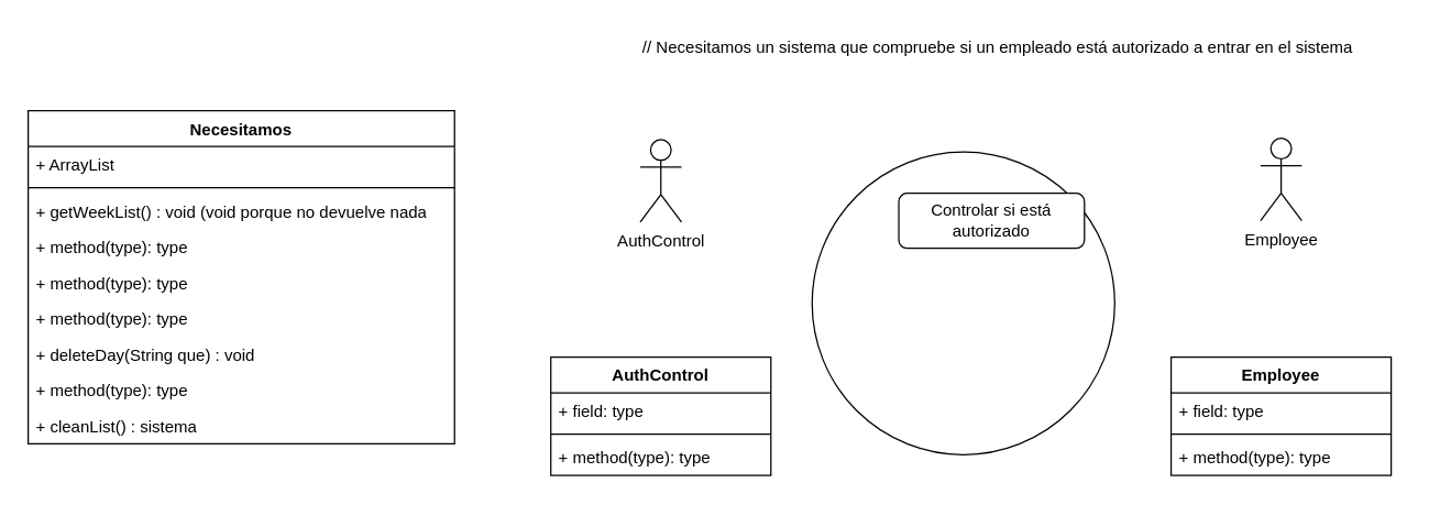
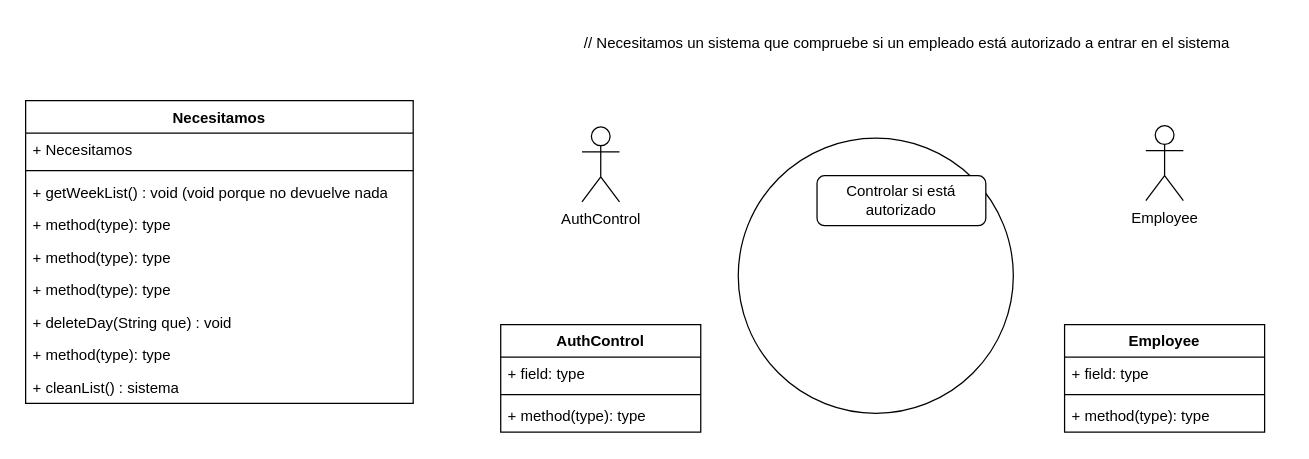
  <mxCell id="0" />
  <mxCell id="1" parent="0" />
  <mxCell id="2" value="Necesitamos" style="swimlane;fontStyle=1;align=center;verticalAlign=top;childLayout=stackLayout;horizontal=1;startSize=26;horizontalStack=0;resizeParent=1;resizeParentMax=0;resizeLast=0;collapsible=1;marginBottom=0;whiteSpace=wrap;html=1;" vertex="1" parent="1"><mxGeometry x="20" y="80" width="310" height="242" as="geometry" /></mxCell>
- <mxCell id="3" value="+ ArrayList" style="text;strokeColor=none;fillColor=none;align=left;verticalAlign=top;spacingLeft=4;spacingRight=4;overflow=hidden;rotatable=0;points=[[0,0.5],[1,0.5]];portConstraint=eastwest;whiteSpace=wrap;html=1;" vertex="1" parent="2"><mxGeometry y="26" width="310" height="26" as="geometry" /></mxCell>
+ <mxCell id="3" value="+ Necesitamos" style="text;strokeColor=none;fillColor=none;align=left;verticalAlign=top;spacingLeft=4;spacingRight=4;overflow=hidden;rotatable=0;points=[[0,0.5],[1,0.5]];portConstraint=eastwest;whiteSpace=wrap;html=1;" vertex="1" parent="2"><mxGeometry y="26" width="310" height="26" as="geometry" /></mxCell>
  <mxCell id="4" value="" style="line;strokeWidth=1;fillColor=none;align=left;verticalAlign=middle;spacingTop=-1;spacingLeft=3;spacingRight=3;rotatable=0;labelPosition=right;points=[];portConstraint=eastwest;strokeColor=inherit;" vertex="1" parent="2"><mxGeometry y="52" width="310" height="8" as="geometry" /></mxCell>
  <mxCell id="5" value="+ getWeekList() : void (void porque no devuelve nada" style="text;strokeColor=none;fillColor=none;align=left;verticalAlign=top;spacingLeft=4;spacingRight=4;overflow=hidden;rotatable=0;points=[[0,0.5],[1,0.5]];portConstraint=eastwest;whiteSpace=wrap;html=1;" vertex="1" parent="2"><mxGeometry y="60" width="310" height="26" as="geometry" /></mxCell>
  <mxCell id="6" value="+ method(type): type" style="text;strokeColor=none;fillColor=none;align=left;verticalAlign=top;spacingLeft=4;spacingRight=4;overflow=hidden;rotatable=0;points=[[0,0.5],[1,0.5]];portConstraint=eastwest;whiteSpace=wrap;html=1;" vertex="1" parent="2"><mxGeometry y="86" width="310" height="26" as="geometry" /></mxCell>
  <mxCell id="7" value="+ method(type): type" style="text;strokeColor=none;fillColor=none;align=left;verticalAlign=top;spacingLeft=4;spacingRight=4;overflow=hidden;rotatable=0;points=[[0,0.5],[1,0.5]];portConstraint=eastwest;whiteSpace=wrap;html=1;" vertex="1" parent="2"><mxGeometry y="112" width="310" height="26" as="geometry" /></mxCell>
  <mxCell id="8" value="+ method(type): type" style="text;strokeColor=none;fillColor=none;align=left;verticalAlign=top;spacingLeft=4;spacingRight=4;overflow=hidden;rotatable=0;points=[[0,0.5],[1,0.5]];portConstraint=eastwest;whiteSpace=wrap;html=1;" vertex="1" parent="2"><mxGeometry y="138" width="310" height="26" as="geometry" /></mxCell>
  <mxCell id="9" value="+ deleteDay(String que) : void" style="text;strokeColor=none;fillColor=none;align=left;verticalAlign=top;spacingLeft=4;spacingRight=4;overflow=hidden;rotatable=0;points=[[0,0.5],[1,0.5]];portConstraint=eastwest;whiteSpace=wrap;html=1;" vertex="1" parent="2"><mxGeometry y="164" width="310" height="26" as="geometry" /></mxCell>
  <mxCell id="10" value="+ method(type): type" style="text;strokeColor=none;fillColor=none;align=left;verticalAlign=top;spacingLeft=4;spacingRight=4;overflow=hidden;rotatable=0;points=[[0,0.5],[1,0.5]];portConstraint=eastwest;whiteSpace=wrap;html=1;" vertex="1" parent="2"><mxGeometry y="190" width="310" height="26" as="geometry" /></mxCell>
  <mxCell id="11" value="+ cleanList() : sistema" style="text;strokeColor=none;fillColor=none;align=left;verticalAlign=top;spacingLeft=4;spacingRight=4;overflow=hidden;rotatable=0;points=[[0,0.5],[1,0.5]];portConstraint=eastwest;whiteSpace=wrap;html=1;" vertex="1" parent="2"><mxGeometry y="216" width="310" height="26" as="geometry" /></mxCell>
  <mxCell id="12" value="Employee" style="swimlane;fontStyle=1;align=center;verticalAlign=top;childLayout=stackLayout;horizontal=1;startSize=26;horizontalStack=0;resizeParent=1;resizeParentMax=0;resizeLast=0;collapsible=1;marginBottom=0;whiteSpace=wrap;html=1;" vertex="1" parent="1"><mxGeometry x="851" y="259" width="160" height="86" as="geometry" /></mxCell>
  <mxCell id="13" value="+ field: type" style="text;strokeColor=none;fillColor=none;align=left;verticalAlign=top;spacingLeft=4;spacingRight=4;overflow=hidden;rotatable=0;points=[[0,0.5],[1,0.5]];portConstraint=eastwest;whiteSpace=wrap;html=1;" vertex="1" parent="12"><mxGeometry y="26" width="160" height="26" as="geometry" /></mxCell>
  <mxCell id="14" value="" style="line;strokeWidth=1;fillColor=none;align=left;verticalAlign=middle;spacingTop=-1;spacingLeft=3;spacingRight=3;rotatable=0;labelPosition=right;points=[];portConstraint=eastwest;strokeColor=inherit;" vertex="1" parent="12"><mxGeometry y="52" width="160" height="8" as="geometry" /></mxCell>
  <mxCell id="15" value="+ method(type): type" style="text;strokeColor=none;fillColor=none;align=left;verticalAlign=top;spacingLeft=4;spacingRight=4;overflow=hidden;rotatable=0;points=[[0,0.5],[1,0.5]];portConstraint=eastwest;whiteSpace=wrap;html=1;" vertex="1" parent="12"><mxGeometry y="60" width="160" height="26" as="geometry" /></mxCell>
  <mxCell id="16" value="AuthControl" style="swimlane;fontStyle=1;align=center;verticalAlign=top;childLayout=stackLayout;horizontal=1;startSize=26;horizontalStack=0;resizeParent=1;resizeParentMax=0;resizeLast=0;collapsible=1;marginBottom=0;whiteSpace=wrap;html=1;" vertex="1" parent="1"><mxGeometry x="400" y="259" width="160" height="86" as="geometry" /></mxCell>
  <mxCell id="17" value="+ field: type" style="text;strokeColor=none;fillColor=none;align=left;verticalAlign=top;spacingLeft=4;spacingRight=4;overflow=hidden;rotatable=0;points=[[0,0.5],[1,0.5]];portConstraint=eastwest;whiteSpace=wrap;html=1;" vertex="1" parent="16"><mxGeometry y="26" width="160" height="26" as="geometry" /></mxCell>
  <mxCell id="18" value="" style="line;strokeWidth=1;fillColor=none;align=left;verticalAlign=middle;spacingTop=-1;spacingLeft=3;spacingRight=3;rotatable=0;labelPosition=right;points=[];portConstraint=eastwest;strokeColor=inherit;" vertex="1" parent="16"><mxGeometry y="52" width="160" height="8" as="geometry" /></mxCell>
  <mxCell id="19" value="+ method(type): type" style="text;strokeColor=none;fillColor=none;align=left;verticalAlign=top;spacingLeft=4;spacingRight=4;overflow=hidden;rotatable=0;points=[[0,0.5],[1,0.5]];portConstraint=eastwest;whiteSpace=wrap;html=1;" vertex="1" parent="16"><mxGeometry y="60" width="160" height="26" as="geometry" /></mxCell>
  <mxCell id="20" value="Employee" style="shape=umlActor;verticalLabelPosition=bottom;verticalAlign=top;html=1;outlineConnect=0;" vertex="1" parent="1"><mxGeometry x="916" y="100" width="30" height="60" as="geometry" /></mxCell>
  <mxCell id="21" value="AuthControl" style="shape=umlActor;verticalLabelPosition=bottom;verticalAlign=top;html=1;outlineConnect=0;" vertex="1" parent="1"><mxGeometry x="465" y="101" width="30" height="60" as="geometry" /></mxCell>
  <mxCell id="22" value="" style="ellipse;whiteSpace=wrap;html=1;aspect=fixed;" vertex="1" parent="1"><mxGeometry x="590" y="110" width="220" height="220" as="geometry" /></mxCell>
  <mxCell id="23" value="Controlar si está autorizado" style="rounded=1;whiteSpace=wrap;html=1;" vertex="1" parent="1"><mxGeometry x="653" y="140" width="135" height="40" as="geometry" /></mxCell>
  <mxCell id="24" value="// Necesitamos un sistema que compruebe si un empleado está autorizado a entrar en el sistema" style="text;whiteSpace=wrap;html=1;" vertex="1" parent="1"><mxGeometry x="465" y="20" width="560" height="40" as="geometry" /></mxCell>
